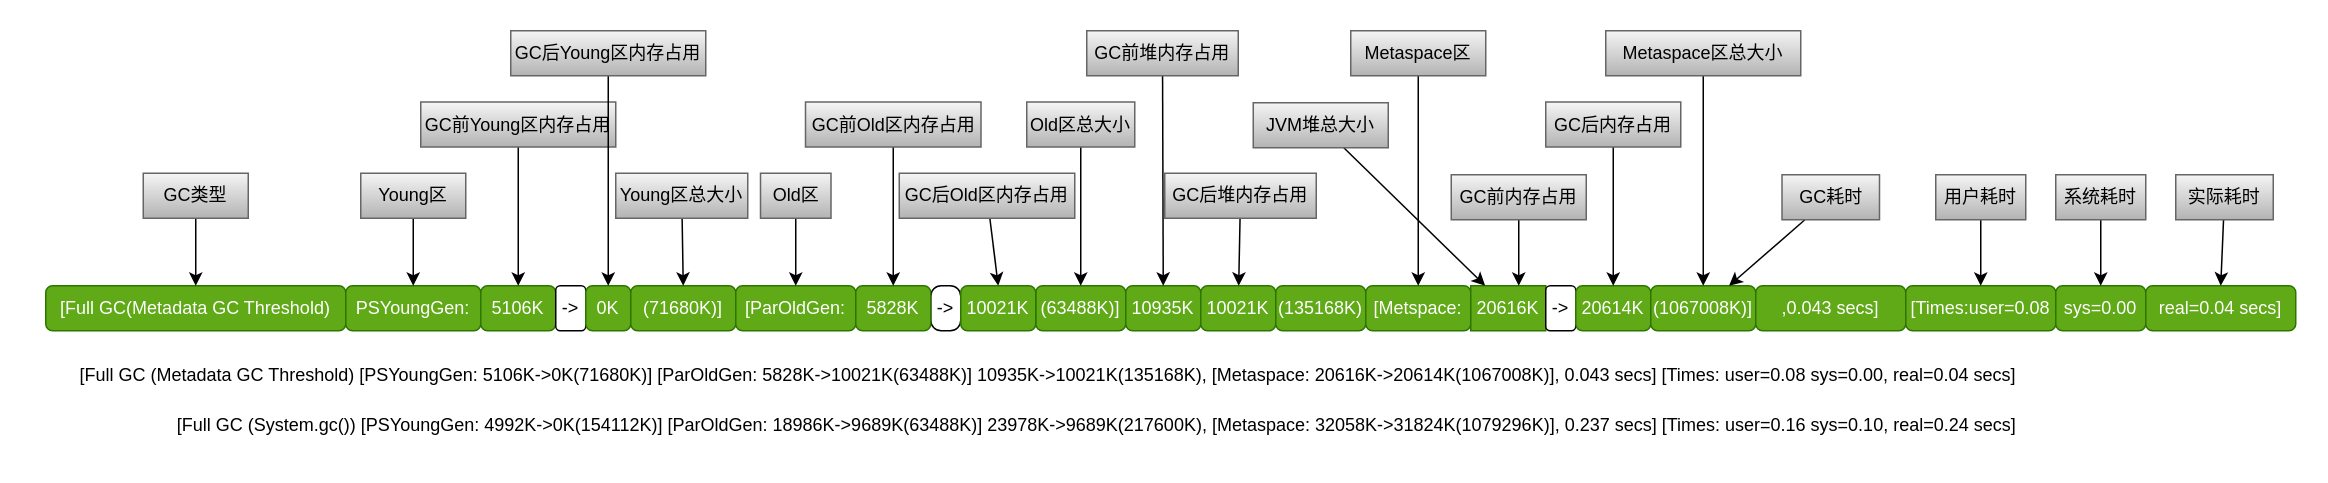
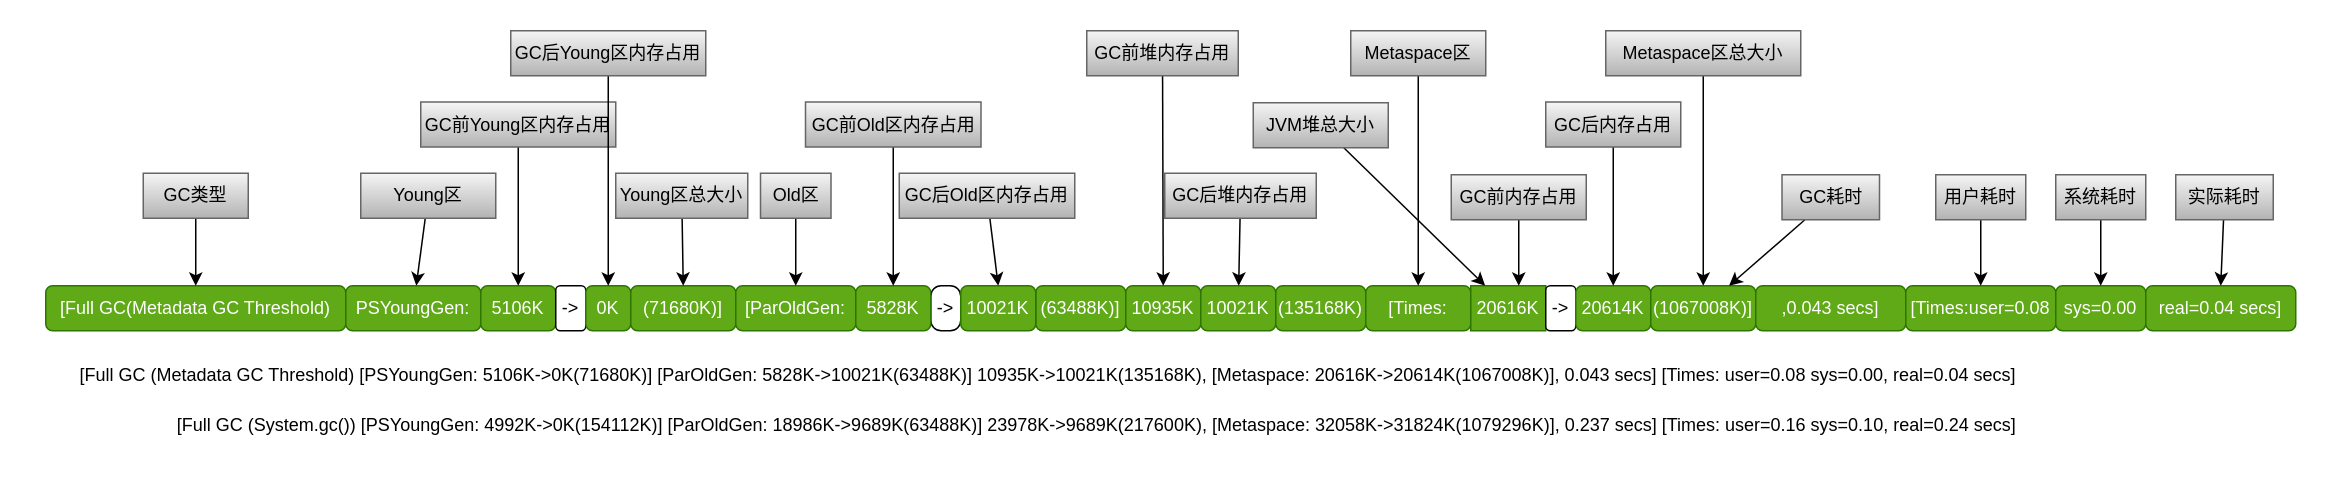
  <mxCell id="0" />
  <mxCell id="1" parent="0" />
  <mxCell id="2" value="[Full GC(Metadata GC Threshold)" style="rounded=1;whiteSpace=wrap;html=1;fillColor=#60a917;strokeColor=#2D7600;fontColor=#ffffff;" vertex="1" parent="1"><mxGeometry x="30" y="190" width="200" height="30" as="geometry" /></mxCell>
  <mxCell id="3" value="[Full GC (Metadata GC Threshold) [PSYoungGen: 5106K-&amp;gt;0K(71680K)] [ParOldGen: 5828K-&amp;gt;10021K(63488K)] 10935K-&amp;gt;10021K(135168K), [Metaspace: 20616K-&amp;gt;20614K(1067008K)], 0.043 secs] [Times: user=0.08 sys=0.00, real=0.04 secs]&amp;nbsp;" style="text;html=1;strokeColor=none;fillColor=none;align=center;verticalAlign=middle;whiteSpace=wrap;rounded=0;" vertex="1" parent="1"><mxGeometry x="20" y="240" width="1360" height="20" as="geometry" /></mxCell>
  <mxCell id="4" value="PSYoungGen:" style="rounded=1;whiteSpace=wrap;html=1;fillColor=#60a917;strokeColor=#2D7600;fontColor=#ffffff;" vertex="1" parent="1"><mxGeometry x="230" y="190" width="90" height="30" as="geometry" /></mxCell>
  <mxCell id="5" value="5106K" style="rounded=1;whiteSpace=wrap;html=1;fillColor=#60a917;strokeColor=#2D7600;fontColor=#ffffff;" vertex="1" parent="1"><mxGeometry x="320" y="190" width="50" height="30" as="geometry" /></mxCell>
  <mxCell id="6" value="-&amp;gt;" style="rounded=1;whiteSpace=wrap;html=1;" vertex="1" parent="1"><mxGeometry x="370" y="190" width="20" height="30" as="geometry" /></mxCell>
  <mxCell id="7" value="0K" style="rounded=1;whiteSpace=wrap;html=1;fillColor=#60a917;strokeColor=#2D7600;fontColor=#ffffff;" vertex="1" parent="1"><mxGeometry x="390" y="190" width="30" height="30" as="geometry" /></mxCell>
  <mxCell id="8" value="(71680K)]" style="rounded=1;whiteSpace=wrap;html=1;fillColor=#60a917;strokeColor=#2D7600;fontColor=#ffffff;" vertex="1" parent="1"><mxGeometry x="420" y="190" width="70" height="30" as="geometry" /></mxCell>
  <mxCell id="9" value="[ParOldGen:" style="rounded=1;whiteSpace=wrap;html=1;fillColor=#60a917;strokeColor=#2D7600;fontColor=#ffffff;" vertex="1" parent="1"><mxGeometry x="490" y="190" width="80" height="30" as="geometry" /></mxCell>
  <mxCell id="10" style="edgeStyle=none;rounded=0;orthogonalLoop=1;jettySize=auto;html=1;exitX=0;exitY=0.25;exitDx=0;exitDy=0;" edge="1" parent="1" source="11" target="12"><mxGeometry relative="1" as="geometry" /></mxCell>
  <mxCell id="11" value="-&amp;gt;" style="rounded=1;whiteSpace=wrap;html=1;arcSize=35;" vertex="1" parent="1"><mxGeometry x="620" y="190" width="20" height="30" as="geometry" /></mxCell>
  <mxCell id="12" value="5828K" style="rounded=1;whiteSpace=wrap;html=1;fillColor=#60a917;strokeColor=#2D7600;fontColor=#ffffff;" vertex="1" parent="1"><mxGeometry x="570" y="190" width="50" height="30" as="geometry" /></mxCell>
  <mxCell id="13" value="(63488K)]" style="rounded=1;whiteSpace=wrap;html=1;fillColor=#60a917;strokeColor=#2D7600;fontColor=#ffffff;" vertex="1" parent="1"><mxGeometry x="690" y="190" width="60" height="30" as="geometry" /></mxCell>
  <mxCell id="14" value="10935K" style="rounded=1;whiteSpace=wrap;html=1;fillColor=#60a917;strokeColor=#2D7600;fontColor=#ffffff;" vertex="1" parent="1"><mxGeometry x="750" y="190" width="50" height="30" as="geometry" /></mxCell>
  <mxCell id="15" value="10021K" style="rounded=1;whiteSpace=wrap;html=1;fillColor=#60a917;strokeColor=#2D7600;fontColor=#ffffff;" vertex="1" parent="1"><mxGeometry x="800" y="190" width="50" height="30" as="geometry" /></mxCell>
  <mxCell id="16" value="(135168K)" style="rounded=1;whiteSpace=wrap;html=1;fillColor=#60a917;strokeColor=#2D7600;fontColor=#ffffff;" vertex="1" parent="1"><mxGeometry x="850" y="190" width="60" height="30" as="geometry" /></mxCell>
- <mxCell id="17" value="[Metspace:" style="rounded=1;whiteSpace=wrap;html=1;fillColor=#60a917;strokeColor=#2D7600;fontColor=#ffffff;" vertex="1" parent="1"><mxGeometry x="910" y="190" width="70" height="30" as="geometry" /></mxCell>
+ <mxCell id="17" value="[Times:" style="rounded=1;whiteSpace=wrap;html=1;fillColor=#60a917;strokeColor=#2D7600;fontColor=#ffffff;" vertex="1" parent="1"><mxGeometry x="910" y="190" width="70" height="30" as="geometry" /></mxCell>
  <mxCell id="18" value="20616K" style="whiteSpace=wrap;html=1;fillColor=#60a917;strokeColor=#2D7600;fontColor=#ffffff;rounded=0;" vertex="1" parent="1"><mxGeometry x="980" y="190" width="50" height="30" as="geometry" /></mxCell>
  <mxCell id="19" value="-&amp;gt;" style="rounded=1;whiteSpace=wrap;html=1;" vertex="1" parent="1"><mxGeometry x="1030" y="190" width="20" height="30" as="geometry" /></mxCell>
  <mxCell id="20" value="20614K" style="rounded=1;whiteSpace=wrap;html=1;fillColor=#60a917;strokeColor=#2D7600;fontColor=#ffffff;" vertex="1" parent="1"><mxGeometry x="1050" y="190" width="50" height="30" as="geometry" /></mxCell>
  <mxCell id="21" value="(1067008K)]" style="rounded=1;whiteSpace=wrap;html=1;fillColor=#60a917;strokeColor=#2D7600;fontColor=#ffffff;" vertex="1" parent="1"><mxGeometry x="1100" y="190" width="70" height="30" as="geometry" /></mxCell>
  <mxCell id="22" value=",0.043 secs]" style="rounded=1;whiteSpace=wrap;html=1;fillColor=#60a917;strokeColor=#2D7600;fontColor=#ffffff;" vertex="1" parent="1"><mxGeometry x="1170" y="190" width="100" height="30" as="geometry" /></mxCell>
  <mxCell id="23" value="[Times:user=0.08" style="rounded=1;whiteSpace=wrap;html=1;fillColor=#60a917;strokeColor=#2D7600;fontColor=#ffffff;" vertex="1" parent="1"><mxGeometry x="1270" y="190" width="100" height="30" as="geometry" /></mxCell>
  <mxCell id="24" value="sys=0.00" style="rounded=1;whiteSpace=wrap;html=1;fillColor=#60a917;strokeColor=#2D7600;fontColor=#ffffff;" vertex="1" parent="1"><mxGeometry x="1370" y="190" width="60" height="30" as="geometry" /></mxCell>
  <mxCell id="25" value="real=0.04 secs]" style="rounded=1;whiteSpace=wrap;html=1;fillColor=#60a917;strokeColor=#2D7600;fontColor=#ffffff;" vertex="1" parent="1"><mxGeometry x="1430" y="190" width="100" height="30" as="geometry" /></mxCell>
  <mxCell id="26" style="rounded=0;orthogonalLoop=1;jettySize=auto;html=1;" edge="1" parent="1" source="27" target="2"><mxGeometry relative="1" as="geometry" /></mxCell>
  <mxCell id="27" value="GC类型" style="rounded=0;whiteSpace=wrap;html=1;gradientColor=#b3b3b3;fillColor=#f5f5f5;strokeColor=#666666;" vertex="1" parent="1"><mxGeometry x="95" y="115" width="70" height="30" as="geometry" /></mxCell>
  <mxCell id="28" style="edgeStyle=none;rounded=0;orthogonalLoop=1;jettySize=auto;html=1;" edge="1" parent="1" source="29" target="4"><mxGeometry relative="1" as="geometry" /></mxCell>
- <mxCell id="29" value="Young区" style="rounded=0;whiteSpace=wrap;html=1;gradientColor=#b3b3b3;fillColor=#f5f5f5;strokeColor=#666666;" vertex="1" parent="1"><mxGeometry x="240" y="115" width="70" height="30" as="geometry" /></mxCell>
+ <mxCell id="29" value="Young区" style="rounded=0;whiteSpace=wrap;html=1;gradientColor=#b3b3b3;fillColor=#f5f5f5;strokeColor=#666666;" vertex="1" parent="1"><mxGeometry x="240" y="115" width="90" height="30" as="geometry" /></mxCell>
  <mxCell id="30" style="edgeStyle=none;rounded=0;orthogonalLoop=1;jettySize=auto;html=1;entryX=0.5;entryY=0;entryDx=0;entryDy=0;" edge="1" parent="1" source="31" target="5"><mxGeometry relative="1" as="geometry" /></mxCell>
  <mxCell id="31" value="GC前Young区内存占用" style="rounded=0;whiteSpace=wrap;html=1;gradientColor=#b3b3b3;fillColor=#f5f5f5;strokeColor=#666666;" vertex="1" parent="1"><mxGeometry x="280" y="67.5" width="130" height="30" as="geometry" /></mxCell>
  <mxCell id="32" style="edgeStyle=none;rounded=0;orthogonalLoop=1;jettySize=auto;html=1;" edge="1" parent="1" source="33" target="7"><mxGeometry relative="1" as="geometry" /></mxCell>
  <mxCell id="33" value="GC后Young区内存占用" style="rounded=0;whiteSpace=wrap;html=1;gradientColor=#b3b3b3;fillColor=#f5f5f5;strokeColor=#666666;" vertex="1" parent="1"><mxGeometry x="340" y="20" width="130" height="30" as="geometry" /></mxCell>
  <mxCell id="34" value="" style="edgeStyle=none;rounded=0;orthogonalLoop=1;jettySize=auto;html=1;entryX=0.5;entryY=0;entryDx=0;entryDy=0;" edge="1" parent="1" source="35" target="8"><mxGeometry relative="1" as="geometry"><mxPoint x="455" y="178" as="targetPoint" /></mxGeometry></mxCell>
  <mxCell id="35" value="Young区总大小" style="rounded=0;whiteSpace=wrap;html=1;gradientColor=#b3b3b3;fillColor=#f5f5f5;strokeColor=#666666;" vertex="1" parent="1"><mxGeometry x="410" y="115" width="88" height="30" as="geometry" /></mxCell>
  <mxCell id="36" style="edgeStyle=none;rounded=0;orthogonalLoop=1;jettySize=auto;html=1;entryX=0.5;entryY=0;entryDx=0;entryDy=0;" edge="1" parent="1" source="37" target="9"><mxGeometry relative="1" as="geometry" /></mxCell>
  <mxCell id="37" value="Old区" style="rounded=0;whiteSpace=wrap;html=1;gradientColor=#b3b3b3;fillColor=#f5f5f5;strokeColor=#666666;" vertex="1" parent="1"><mxGeometry x="506.5" y="115" width="47" height="30" as="geometry" /></mxCell>
  <mxCell id="38" style="edgeStyle=none;rounded=0;orthogonalLoop=1;jettySize=auto;html=1;entryX=0.5;entryY=0;entryDx=0;entryDy=0;" edge="1" parent="1" source="39" target="12"><mxGeometry relative="1" as="geometry" /></mxCell>
  <mxCell id="39" value="GC前Old区内存占用" style="rounded=0;whiteSpace=wrap;html=1;gradientColor=#b3b3b3;fillColor=#f5f5f5;strokeColor=#666666;" vertex="1" parent="1"><mxGeometry x="536.5" y="67.5" width="117" height="30" as="geometry" /></mxCell>
  <mxCell id="40" value="10021K" style="rounded=1;whiteSpace=wrap;html=1;fillColor=#60a917;strokeColor=#2D7600;fontColor=#ffffff;" vertex="1" parent="1"><mxGeometry x="640" y="190" width="50" height="30" as="geometry" /></mxCell>
  <mxCell id="41" style="edgeStyle=none;rounded=0;orthogonalLoop=1;jettySize=auto;html=1;entryX=0.5;entryY=0;entryDx=0;entryDy=0;" edge="1" parent="1" source="42" target="40"><mxGeometry relative="1" as="geometry" /></mxCell>
  <mxCell id="42" value="GC后Old区内存占用" style="rounded=0;whiteSpace=wrap;html=1;gradientColor=#b3b3b3;fillColor=#f5f5f5;strokeColor=#666666;" vertex="1" parent="1"><mxGeometry x="599" y="115" width="117" height="30" as="geometry" /></mxCell>
- <mxCell id="43" style="edgeStyle=none;rounded=0;orthogonalLoop=1;jettySize=auto;html=1;entryX=0.5;entryY=0;entryDx=0;entryDy=0;" edge="1" parent="1" source="44" target="13"><mxGeometry relative="1" as="geometry" /></mxCell>
- <mxCell id="44" value="Old区总大小" style="rounded=0;whiteSpace=wrap;html=1;gradientColor=#b3b3b3;fillColor=#f5f5f5;strokeColor=#666666;" vertex="1" parent="1"><mxGeometry x="684" y="67.5" width="72" height="30" as="geometry" /></mxCell>
  <mxCell id="45" style="edgeStyle=none;rounded=0;orthogonalLoop=1;jettySize=auto;html=1;entryX=0.5;entryY=0;entryDx=0;entryDy=0;" edge="1" parent="1" source="46" target="14"><mxGeometry relative="1" as="geometry" /></mxCell>
  <mxCell id="46" value="GC前堆内存占用" style="rounded=0;whiteSpace=wrap;html=1;gradientColor=#b3b3b3;fillColor=#f5f5f5;strokeColor=#666666;" vertex="1" parent="1"><mxGeometry x="724" y="20" width="101" height="30" as="geometry" /></mxCell>
  <mxCell id="47" style="edgeStyle=none;rounded=0;orthogonalLoop=1;jettySize=auto;html=1;" edge="1" parent="1" source="48" target="15"><mxGeometry relative="1" as="geometry" /></mxCell>
  <mxCell id="48" value="GC后堆内存占用" style="rounded=0;whiteSpace=wrap;html=1;gradientColor=#b3b3b3;fillColor=#f5f5f5;strokeColor=#666666;" vertex="1" parent="1"><mxGeometry x="776" y="115" width="101" height="30" as="geometry" /></mxCell>
  <mxCell id="49" style="edgeStyle=none;rounded=0;orthogonalLoop=1;jettySize=auto;html=1;" edge="1" parent="1" source="50" target="18"><mxGeometry relative="1" as="geometry" /></mxCell>
  <mxCell id="50" value="JVM堆总大小" style="rounded=0;whiteSpace=wrap;html=1;gradientColor=#b3b3b3;fillColor=#f5f5f5;strokeColor=#666666;" vertex="1" parent="1"><mxGeometry x="835" y="68" width="90" height="30" as="geometry" /></mxCell>
  <mxCell id="51" style="edgeStyle=none;rounded=0;orthogonalLoop=1;jettySize=auto;html=1;entryX=0.5;entryY=0;entryDx=0;entryDy=0;" edge="1" parent="1" source="52" target="17"><mxGeometry relative="1" as="geometry" /></mxCell>
  <mxCell id="52" value="Metaspace区" style="rounded=0;whiteSpace=wrap;html=1;gradientColor=#b3b3b3;fillColor=#f5f5f5;strokeColor=#666666;" vertex="1" parent="1"><mxGeometry x="900" y="20" width="90" height="30" as="geometry" /></mxCell>
  <mxCell id="53" value="" style="edgeStyle=none;rounded=0;orthogonalLoop=1;jettySize=auto;html=1;entryX=0.64;entryY=0;entryDx=0;entryDy=0;entryPerimeter=0;" edge="1" parent="1" source="54" target="18"><mxGeometry relative="1" as="geometry"><mxPoint x="1040" y="35" as="targetPoint" /></mxGeometry></mxCell>
  <mxCell id="54" value="GC前内存占用" style="rounded=0;whiteSpace=wrap;html=1;gradientColor=#b3b3b3;fillColor=#f5f5f5;strokeColor=#666666;" vertex="1" parent="1"><mxGeometry x="967" y="116" width="90" height="30" as="geometry" /></mxCell>
  <mxCell id="55" style="edgeStyle=none;rounded=0;orthogonalLoop=1;jettySize=auto;html=1;entryX=0.5;entryY=0;entryDx=0;entryDy=0;" edge="1" parent="1" source="56" target="20"><mxGeometry relative="1" as="geometry" /></mxCell>
  <mxCell id="56" value="GC后内存占用" style="rounded=0;whiteSpace=wrap;html=1;gradientColor=#b3b3b3;fillColor=#f5f5f5;strokeColor=#666666;" vertex="1" parent="1"><mxGeometry x="1030" y="67.5" width="90" height="30" as="geometry" /></mxCell>
  <mxCell id="57" style="edgeStyle=none;rounded=0;orthogonalLoop=1;jettySize=auto;html=1;" edge="1" parent="1" source="58" target="21"><mxGeometry relative="1" as="geometry" /></mxCell>
  <mxCell id="58" value="Metaspace区总大小" style="rounded=0;whiteSpace=wrap;html=1;gradientColor=#b3b3b3;fillColor=#f5f5f5;strokeColor=#666666;" vertex="1" parent="1"><mxGeometry x="1070" y="20" width="130" height="30" as="geometry" /></mxCell>
  <mxCell id="59" style="edgeStyle=none;rounded=0;orthogonalLoop=1;jettySize=auto;html=1;" edge="1" parent="1" source="60" target="21"><mxGeometry relative="1" as="geometry" /></mxCell>
  <mxCell id="60" value="GC耗时" style="rounded=0;whiteSpace=wrap;html=1;gradientColor=#b3b3b3;fillColor=#f5f5f5;strokeColor=#666666;" vertex="1" parent="1"><mxGeometry x="1187.5" y="116" width="65" height="30" as="geometry" /></mxCell>
  <mxCell id="61" style="edgeStyle=none;rounded=0;orthogonalLoop=1;jettySize=auto;html=1;entryX=0.5;entryY=0;entryDx=0;entryDy=0;" edge="1" parent="1" source="62" target="23"><mxGeometry relative="1" as="geometry" /></mxCell>
  <mxCell id="62" value="用户耗时" style="rounded=0;whiteSpace=wrap;html=1;gradientColor=#b3b3b3;fillColor=#f5f5f5;strokeColor=#666666;" vertex="1" parent="1"><mxGeometry x="1290" y="116" width="60" height="30" as="geometry" /></mxCell>
  <mxCell id="63" style="edgeStyle=none;rounded=0;orthogonalLoop=1;jettySize=auto;html=1;entryX=0.5;entryY=0;entryDx=0;entryDy=0;" edge="1" parent="1" source="64" target="24"><mxGeometry relative="1" as="geometry" /></mxCell>
  <mxCell id="64" value="系统耗时" style="rounded=0;whiteSpace=wrap;html=1;gradientColor=#b3b3b3;fillColor=#f5f5f5;strokeColor=#666666;" vertex="1" parent="1"><mxGeometry x="1370" y="116" width="60" height="30" as="geometry" /></mxCell>
  <mxCell id="65" style="edgeStyle=none;rounded=0;orthogonalLoop=1;jettySize=auto;html=1;entryX=0.5;entryY=0;entryDx=0;entryDy=0;" edge="1" parent="1" source="66" target="25"><mxGeometry relative="1" as="geometry" /></mxCell>
  <mxCell id="66" value="实际耗时" style="rounded=0;whiteSpace=wrap;html=1;gradientColor=#b3b3b3;fillColor=#f5f5f5;strokeColor=#666666;" vertex="1" parent="1"><mxGeometry x="1450" y="116" width="65" height="30" as="geometry" /></mxCell>
  <mxCell id="67" value="&lt;div&gt;[Full GC (System.gc()) [PSYoungGen: 4992K-&amp;gt;0K(154112K)] [ParOldGen: 18986K-&amp;gt;9689K(63488K)] 23978K-&amp;gt;9689K(217600K), [Metaspace: 32058K-&amp;gt;31824K(1079296K)], 0.237 secs] [Times: user=0.16 sys=0.10, real=0.24 secs]&amp;nbsp;&lt;/div&gt;&lt;div&gt;&lt;br&gt;&lt;/div&gt;" style="text;html=1;strokeColor=none;fillColor=none;align=center;verticalAlign=middle;whiteSpace=wrap;rounded=0;" vertex="1" parent="1"><mxGeometry x="95" y="280" width="1275" height="20" as="geometry" /></mxCell>
